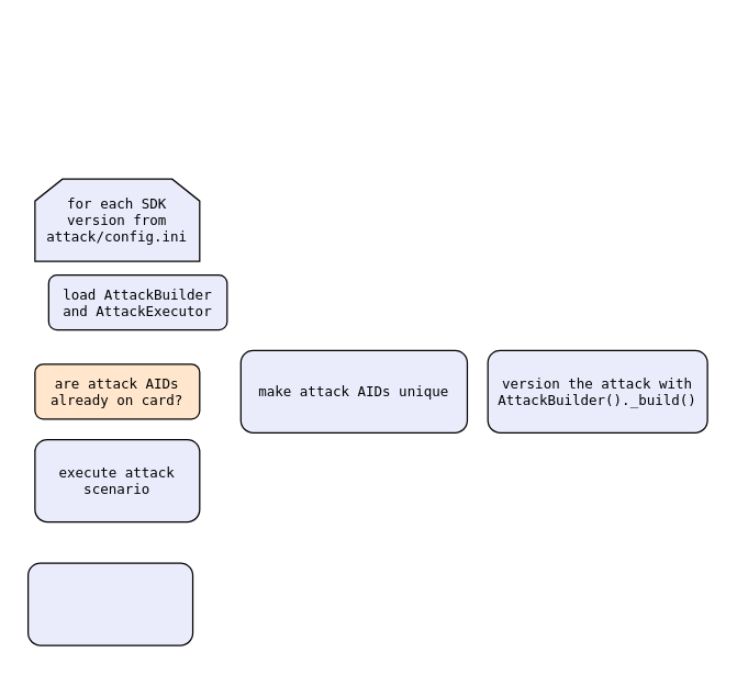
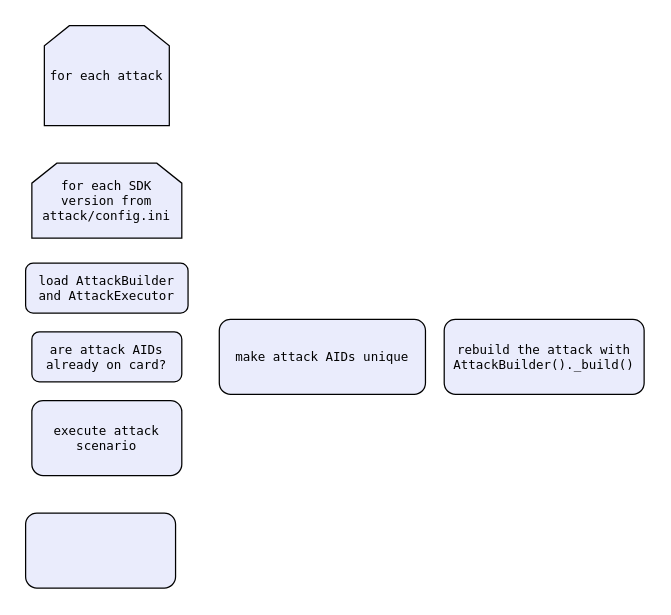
  <mxCell id="0" />
  <mxCell id="1" parent="0" />
- <mxCell id="2" value="&lt;div&gt;load AttackBuilder&lt;/div&gt;&lt;div&gt;and AttackExecutor&lt;br&gt;&lt;/div&gt;" style="rounded=1;whiteSpace=wrap;html=1;shadow=0;strokeWidth=1;fillColor=#EAECFC;fontFamily=monospace;fontSize=10;align=center;" vertex="1" parent="1"><mxGeometry x="35" y="200" width="130" height="40" as="geometry" /></mxCell>
- <mxCell id="3" value="are attack AIDs already on card?" style="rounded=1;whiteSpace=wrap;html=1;shadow=0;strokeWidth=1;fillColor=#ffe6cc;fontFamily=monospace;fontSize=10;align=center;" vertex="1" parent="1"><mxGeometry x="25" y="265" width="120" height="40" as="geometry" /></mxCell>
+ <mxCell id="2" value="&lt;div&gt;load AttackBuilder&lt;/div&gt;&lt;div&gt;and AttackExecutor&lt;br&gt;&lt;/div&gt;" style="rounded=1;whiteSpace=wrap;html=1;shadow=0;strokeWidth=1;fillColor=#EAECFC;fontFamily=monospace;fontSize=10;align=center;" vertex="1" parent="1"><mxGeometry x="20" y="210" width="130" height="40" as="geometry" /></mxCell>
+ <mxCell id="3" value="are attack AIDs already on card?" style="rounded=1;whiteSpace=wrap;html=1;shadow=0;strokeWidth=1;fillColor=#EAECFC;fontFamily=monospace;fontSize=10;align=center;" vertex="1" parent="1"><mxGeometry x="25" y="265" width="120" height="40" as="geometry" /></mxCell>
  <mxCell id="4" value="make attack AIDs unique" style="rounded=1;whiteSpace=wrap;html=1;shadow=0;strokeWidth=1;fillColor=#EAECFC;fontFamily=monospace;fontSize=10;align=center;" vertex="1" parent="1"><mxGeometry x="175" y="255" width="165" height="60" as="geometry" /></mxCell>
  <mxCell id="5" value="" style="rounded=1;whiteSpace=wrap;html=1;shadow=0;strokeWidth=1;fillColor=#EAECFC;fontFamily=monospace;fontSize=10;align=center;" vertex="1" parent="1"><mxGeometry x="20" y="410" width="120" height="60" as="geometry" /></mxCell>
- <mxCell id="6" value="&lt;div&gt;version the attack with AttackBuilder()._build()&lt;br&gt;&lt;/div&gt;" style="rounded=1;whiteSpace=wrap;html=1;shadow=0;strokeWidth=1;fillColor=#EAECFC;fontFamily=monospace;fontSize=10;align=center;" vertex="1" parent="1"><mxGeometry x="355" y="255" width="160" height="60" as="geometry" /></mxCell>
+ <mxCell id="6" value="&lt;div&gt;rebuild the attack with AttackBuilder()._build()&lt;br&gt;&lt;/div&gt;" style="rounded=1;whiteSpace=wrap;html=1;shadow=0;strokeWidth=1;fillColor=#EAECFC;fontFamily=monospace;fontSize=10;align=center;" vertex="1" parent="1"><mxGeometry x="355" y="255" width="160" height="60" as="geometry" /></mxCell>
+ <mxCell id="7" value="for each attack" style="shape=loopLimit;whiteSpace=wrap;html=1;shadow=0;strokeWidth=1;fillColor=#EAECFC;fontFamily=monospace;fontSize=10;align=center;" vertex="1" parent="1"><mxGeometry x="35" y="20" width="100" height="80" as="geometry" /></mxCell>
  <mxCell id="8" value="&lt;div&gt;for each SDK version from&lt;/div&gt;&lt;div&gt;attack/config.ini&lt;br&gt;&lt;/div&gt;" style="shape=loopLimit;whiteSpace=wrap;html=1;shadow=0;strokeWidth=1;fillColor=#EAECFC;fontFamily=monospace;fontSize=10;align=center;" vertex="1" parent="1"><mxGeometry x="25" y="130" width="120" height="60" as="geometry" /></mxCell>
  <mxCell id="9" value="execute attack scenario" style="rounded=1;whiteSpace=wrap;html=1;shadow=0;strokeWidth=1;fillColor=#EAECFC;fontFamily=monospace;fontSize=10;align=center;" vertex="1" parent="1"><mxGeometry x="25" y="320" width="120" height="60" as="geometry" /></mxCell>
